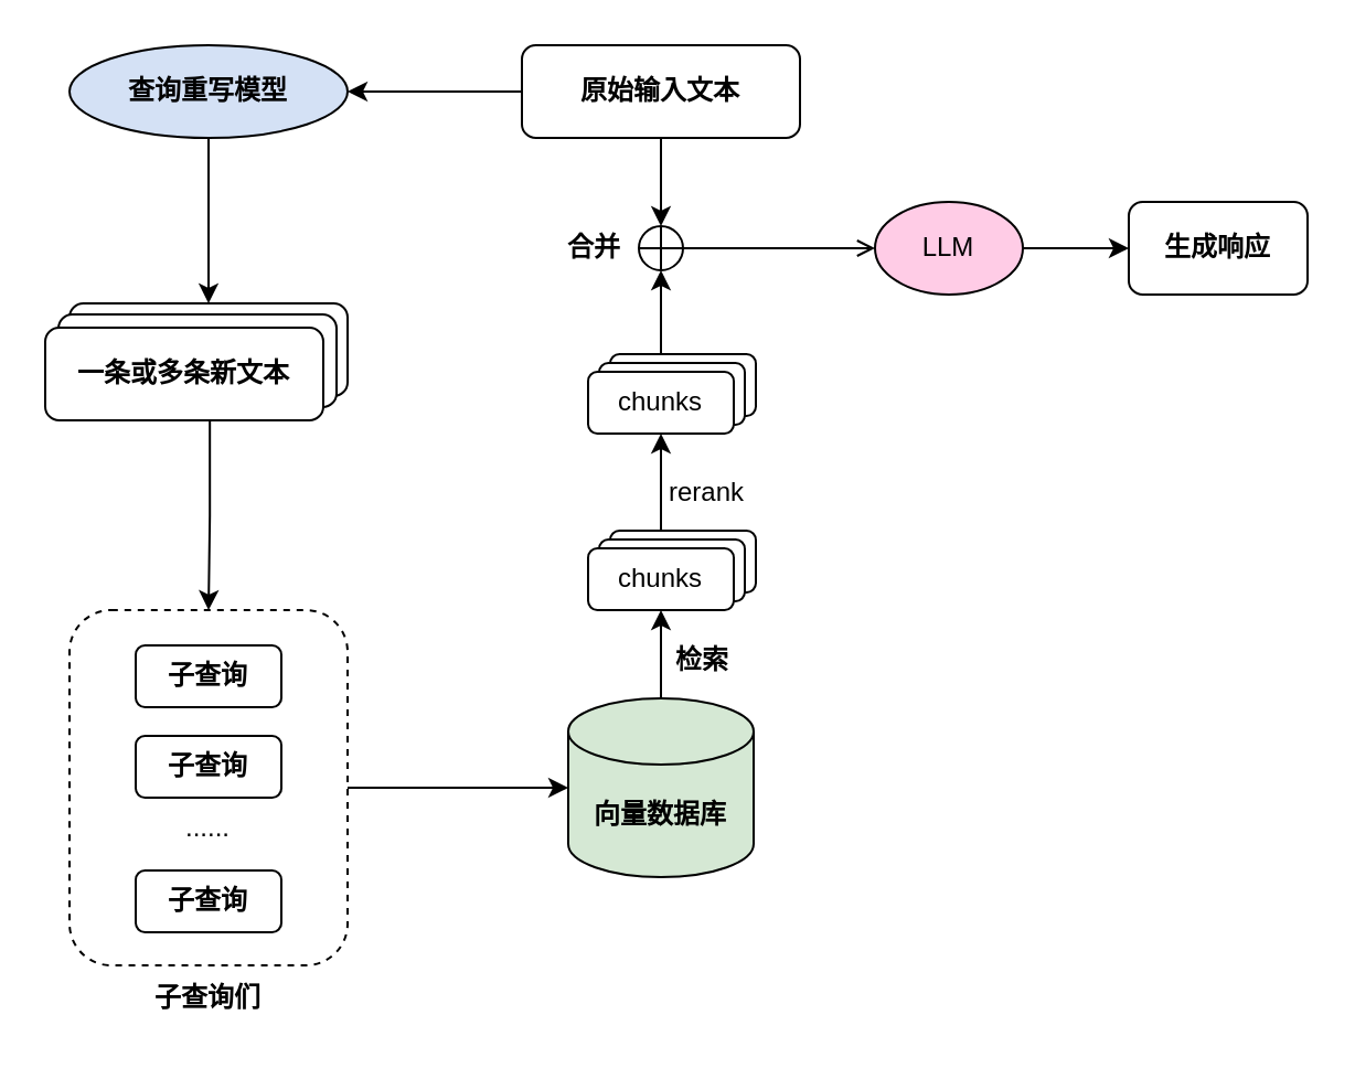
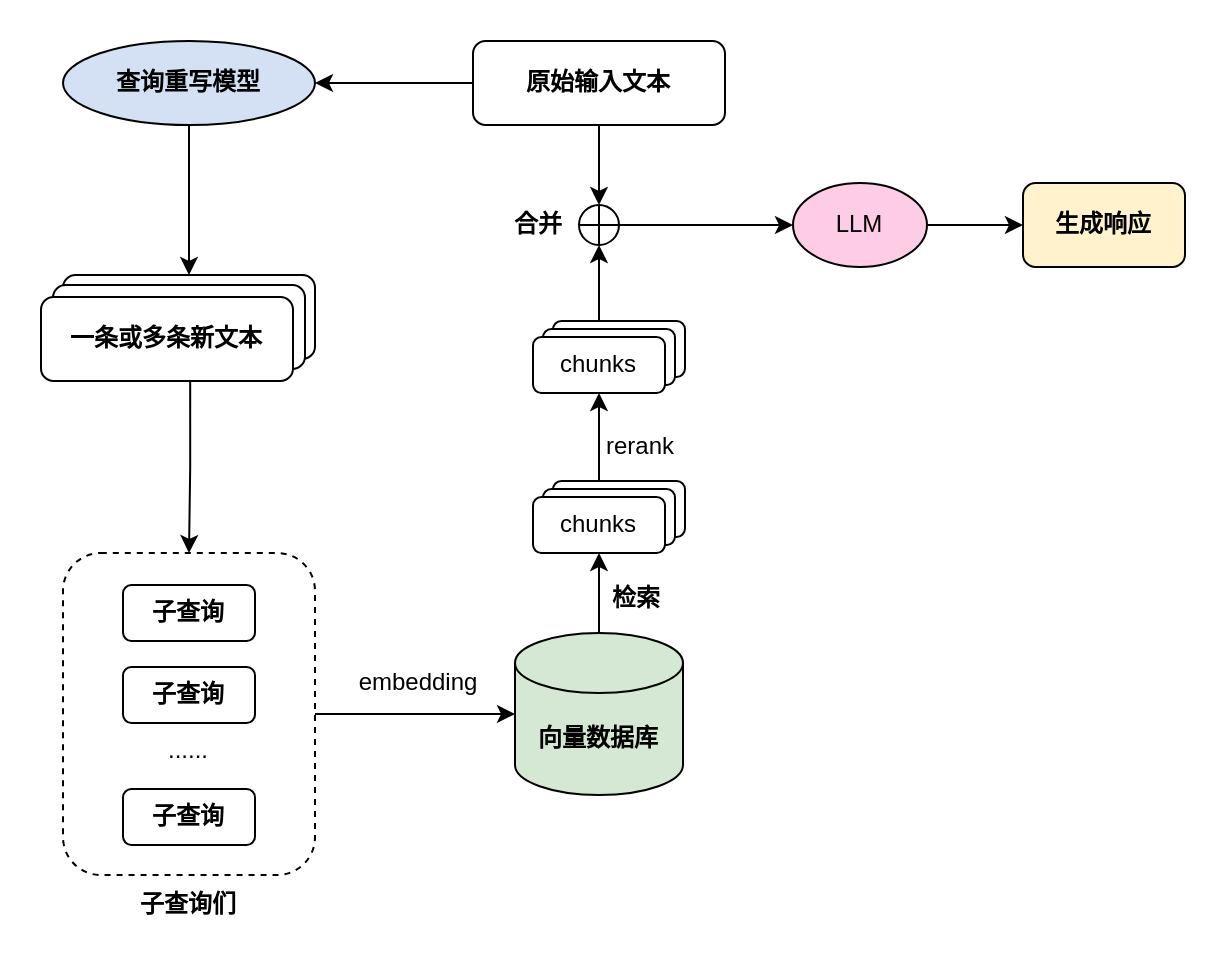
  <mxCell id="0" />
  <mxCell id="1" parent="0" />
  <mxCell id="2" style="edgeStyle=orthogonalEdgeStyle;rounded=0;orthogonalLoop=1;jettySize=auto;html=1;exitX=0.5;exitY=1;exitDx=0;exitDy=0;entryX=0.5;entryY=0;entryDx=0;entryDy=0;" parent="1" source="3" target="36" edge="1"><mxGeometry relative="1" as="geometry"><mxPoint x="94" y="102" as="targetPoint" /></mxGeometry></mxCell>
  <mxCell id="3" value="&lt;b&gt;查询重写模型&lt;/b&gt;" style="ellipse;whiteSpace=wrap;html=1;fontFamily=宋体;arcSize=50;fillColor=#D4E1F5;" parent="1" vertex="1"><mxGeometry x="31" y="20" width="126" height="42" as="geometry" /></mxCell>
  <mxCell id="4" style="edgeStyle=orthogonalEdgeStyle;rounded=0;orthogonalLoop=1;jettySize=auto;html=1;exitX=0.592;exitY=0.974;exitDx=0;exitDy=0;entryX=0.5;entryY=0;entryDx=0;entryDy=0;exitPerimeter=0;" parent="1" source="38" target="6" edge="1"><mxGeometry relative="1" as="geometry"><mxPoint x="94" y="226" as="sourcePoint" /></mxGeometry></mxCell>
  <mxCell id="5" style="edgeStyle=orthogonalEdgeStyle;rounded=0;orthogonalLoop=1;jettySize=auto;html=1;exitX=1;exitY=0.5;exitDx=0;exitDy=0;" parent="1" source="6" target="12" edge="1"><mxGeometry relative="1" as="geometry" /></mxCell>
  <mxCell id="6" value="" style="rounded=1;whiteSpace=wrap;html=1;fontFamily=宋体;fillColor=none;dashed=1;" parent="1" vertex="1"><mxGeometry x="31" y="276" width="126" height="161" as="geometry" /></mxCell>
  <mxCell id="7" value="&lt;b&gt;子查询&lt;/b&gt;" style="rounded=1;whiteSpace=wrap;html=1;fontFamily=宋体;" parent="1" vertex="1"><mxGeometry x="61" y="292" width="66" height="28" as="geometry" /></mxCell>
  <mxCell id="8" value="&lt;b&gt;子查询&lt;/b&gt;" style="rounded=1;whiteSpace=wrap;html=1;fontFamily=宋体;" parent="1" vertex="1"><mxGeometry x="61" y="333" width="66" height="28" as="geometry" /></mxCell>
  <mxCell id="9" value="&lt;b&gt;子查询&lt;/b&gt;" style="rounded=1;whiteSpace=wrap;html=1;fontFamily=宋体;" parent="1" vertex="1"><mxGeometry x="61" y="394" width="66" height="28" as="geometry" /></mxCell>
  <mxCell id="10" value="......" style="text;html=1;align=center;verticalAlign=middle;whiteSpace=wrap;rounded=0;fontFamily=Helvetica;fontStyle=0" parent="1" vertex="1"><mxGeometry x="62" y="358" width="64" height="34" as="geometry" /></mxCell>
  <mxCell id="11" style="edgeStyle=orthogonalEdgeStyle;rounded=0;orthogonalLoop=1;jettySize=auto;html=1;exitX=0.5;exitY=0;exitDx=0;exitDy=0;exitPerimeter=0;entryX=0.5;entryY=1;entryDx=0;entryDy=0;" parent="1" source="12" target="18" edge="1"><mxGeometry relative="1" as="geometry" /></mxCell>
  <mxCell id="12" value="&lt;b&gt;向量数据库&lt;/b&gt;" style="shape=cylinder3;whiteSpace=wrap;html=1;boundedLbl=1;backgroundOutline=1;size=15;fontFamily=宋体;fillColor=#D5E8D4;" parent="1" vertex="1"><mxGeometry x="257" y="316" width="84" height="81" as="geometry" /></mxCell>
+ <mxCell id="13" value="embedding" style="text;html=1;align=center;verticalAlign=middle;whiteSpace=wrap;rounded=0;" parent="1" vertex="1"><mxGeometry x="179" y="326" width="60" height="30" as="geometry" /></mxCell>
  <mxCell id="14" value="&lt;font face=&quot;宋体&quot;&gt;&lt;b&gt;子查询们&lt;/b&gt;&lt;/font&gt;" style="text;html=1;align=center;verticalAlign=middle;whiteSpace=wrap;rounded=0;" parent="1" vertex="1"><mxGeometry x="64" y="437" width="60" height="30" as="geometry" /></mxCell>
  <mxCell id="15" value="" style="group" parent="1" vertex="1" connectable="0"><mxGeometry x="266" y="240" width="76" height="36" as="geometry" /></mxCell>
  <mxCell id="16" value="" style="rounded=1;whiteSpace=wrap;html=1;fontFamily=宋体;movable=1;resizable=1;rotatable=1;deletable=1;editable=1;locked=0;connectable=1;" parent="15" vertex="1"><mxGeometry x="10" width="66" height="28" as="geometry" /></mxCell>
  <mxCell id="17" value="" style="rounded=1;whiteSpace=wrap;html=1;fontFamily=宋体;movable=1;resizable=1;rotatable=1;deletable=1;editable=1;locked=0;connectable=1;" parent="15" vertex="1"><mxGeometry x="5" y="4" width="66" height="28" as="geometry" /></mxCell>
  <mxCell id="18" value="&lt;font style=&quot;&quot; face=&quot;Helvetica&quot;&gt;chunks&lt;/font&gt;" style="rounded=1;whiteSpace=wrap;html=1;fontFamily=宋体;movable=1;resizable=1;rotatable=1;deletable=1;editable=1;locked=0;connectable=1;" parent="15" vertex="1"><mxGeometry y="8" width="66" height="28" as="geometry" /></mxCell>
  <mxCell id="19" value="&lt;font face=&quot;宋体&quot;&gt;&lt;b&gt;检索&lt;/b&gt;&lt;/font&gt;" style="text;html=1;align=center;verticalAlign=middle;whiteSpace=wrap;rounded=0;" parent="1" vertex="1"><mxGeometry x="288" y="284" width="60" height="30" as="geometry" /></mxCell>
  <mxCell id="20" value="" style="group" parent="1" vertex="1" connectable="0"><mxGeometry x="266" y="160" width="76" height="36" as="geometry" /></mxCell>
  <mxCell id="21" value="" style="rounded=1;whiteSpace=wrap;html=1;fontFamily=宋体;movable=1;resizable=1;rotatable=1;deletable=1;editable=1;locked=0;connectable=1;" parent="20" vertex="1"><mxGeometry x="10" width="66" height="28" as="geometry" /></mxCell>
  <mxCell id="22" value="" style="rounded=1;whiteSpace=wrap;html=1;fontFamily=宋体;movable=1;resizable=1;rotatable=1;deletable=1;editable=1;locked=0;connectable=1;" parent="20" vertex="1"><mxGeometry x="5" y="4" width="66" height="28" as="geometry" /></mxCell>
  <mxCell id="23" value="&lt;font style=&quot;&quot; face=&quot;Helvetica&quot;&gt;chunks&lt;/font&gt;" style="rounded=1;whiteSpace=wrap;html=1;fontFamily=宋体;movable=1;resizable=1;rotatable=1;deletable=1;editable=1;locked=0;connectable=1;" parent="20" vertex="1"><mxGeometry y="8" width="66" height="28" as="geometry" /></mxCell>
  <mxCell id="24" style="edgeStyle=orthogonalEdgeStyle;rounded=0;orthogonalLoop=1;jettySize=auto;html=1;entryX=0.5;entryY=1;entryDx=0;entryDy=0;" parent="1" source="16" target="23" edge="1"><mxGeometry relative="1" as="geometry"><Array as="points"><mxPoint x="299" y="226" /><mxPoint x="299" y="226" /></Array></mxGeometry></mxCell>
  <mxCell id="25" value="&lt;font face=&quot;Helvetica&quot;&gt;rerank&lt;/font&gt;" style="text;html=1;align=center;verticalAlign=middle;whiteSpace=wrap;rounded=0;" parent="1" vertex="1"><mxGeometry x="290" y="208" width="60" height="30" as="geometry" /></mxCell>
  <mxCell id="26" style="edgeStyle=orthogonalEdgeStyle;rounded=0;orthogonalLoop=1;jettySize=auto;html=1;exitX=0;exitY=0.5;exitDx=0;exitDy=0;entryX=1;entryY=0.5;entryDx=0;entryDy=0;" parent="1" source="28" target="3" edge="1"><mxGeometry relative="1" as="geometry" /></mxCell>
  <mxCell id="27" style="edgeStyle=orthogonalEdgeStyle;rounded=0;orthogonalLoop=1;jettySize=auto;html=1;exitX=0.5;exitY=1;exitDx=0;exitDy=0;entryX=0.5;entryY=0;entryDx=0;entryDy=0;" parent="1" source="28" target="31" edge="1"><mxGeometry relative="1" as="geometry" /></mxCell>
  <mxCell id="28" value="&lt;b&gt;原始输入文本&lt;/b&gt;" style="rounded=1;whiteSpace=wrap;html=1;fontFamily=宋体;" parent="1" vertex="1"><mxGeometry x="236" y="20" width="126" height="42" as="geometry" /></mxCell>
  <mxCell id="29" style="edgeStyle=orthogonalEdgeStyle;rounded=0;orthogonalLoop=1;jettySize=auto;html=1;exitX=1;exitY=0.5;exitDx=0;exitDy=0;entryX=0;entryY=0.5;entryDx=0;entryDy=0;" parent="1" source="30" target="35" edge="1"><mxGeometry relative="1" as="geometry" /></mxCell>
  <mxCell id="30" value="LLM" style="ellipse;whiteSpace=wrap;html=1;fontFamily=Helvetica;arcSize=50;fillColor=#FFCCE6;" parent="1" vertex="1"><mxGeometry x="396" y="91" width="67" height="42" as="geometry" /></mxCell>
  <mxCell id="31" value="" style="shape=orEllipse;perimeter=ellipsePerimeter;whiteSpace=wrap;html=1;backgroundOutline=1;" parent="1" vertex="1"><mxGeometry x="289" y="102" width="20" height="20" as="geometry" /></mxCell>
  <mxCell id="32" style="edgeStyle=orthogonalEdgeStyle;rounded=0;orthogonalLoop=1;jettySize=auto;html=1;exitX=0.25;exitY=0;exitDx=0;exitDy=0;entryX=0.5;entryY=1;entryDx=0;entryDy=0;" parent="1" source="21" target="31" edge="1"><mxGeometry relative="1" as="geometry" /></mxCell>
- <mxCell id="33" style="edgeStyle=orthogonalEdgeStyle;rounded=0;orthogonalLoop=1;jettySize=auto;html=1;entryX=0;entryY=0.5;entryDx=0;entryDy=0;endArrow=open;" parent="1" source="34" target="30" edge="1"><mxGeometry relative="1" as="geometry" /></mxCell>
+ <mxCell id="33" style="edgeStyle=orthogonalEdgeStyle;rounded=0;orthogonalLoop=1;jettySize=auto;html=1;entryX=0;entryY=0.5;entryDx=0;entryDy=0;" parent="1" source="34" target="30" edge="1"><mxGeometry relative="1" as="geometry" /></mxCell>
  <mxCell id="34" value="&lt;font face=&quot;宋体&quot;&gt;&lt;b&gt;合并&lt;/b&gt;&lt;/font&gt;" style="text;html=1;align=center;verticalAlign=middle;whiteSpace=wrap;rounded=0;" parent="1" vertex="1"><mxGeometry x="239" y="97" width="60" height="30" as="geometry" /></mxCell>
- <mxCell id="35" value="&lt;b&gt;生成响应&lt;/b&gt;" style="rounded=1;whiteSpace=wrap;html=1;fontFamily=宋体;" parent="1" vertex="1"><mxGeometry x="511" y="91" width="81" height="42" as="geometry" /></mxCell>
+ <mxCell id="35" value="&lt;b&gt;生成响应&lt;/b&gt;" style="rounded=1;whiteSpace=wrap;html=1;fontFamily=宋体;fillColor=#fff2cc;" parent="1" vertex="1"><mxGeometry x="511" y="91" width="81" height="42" as="geometry" /></mxCell>
  <mxCell id="36" value="&lt;b&gt;原始输入文本&lt;/b&gt;" style="rounded=1;whiteSpace=wrap;html=1;fontFamily=宋体;" vertex="1" parent="1"><mxGeometry x="31" y="137" width="126" height="42" as="geometry" /></mxCell>
  <mxCell id="37" value="&lt;b&gt;原始输入文本&lt;/b&gt;" style="rounded=1;whiteSpace=wrap;html=1;fontFamily=宋体;" vertex="1" parent="1"><mxGeometry x="26" y="142" width="126" height="42" as="geometry" /></mxCell>
  <mxCell id="38" value="&lt;b&gt;一条或多条新文本&lt;/b&gt;" style="rounded=1;whiteSpace=wrap;html=1;fontFamily=宋体;" vertex="1" parent="1"><mxGeometry x="20" y="148" width="126" height="42" as="geometry" /></mxCell>
